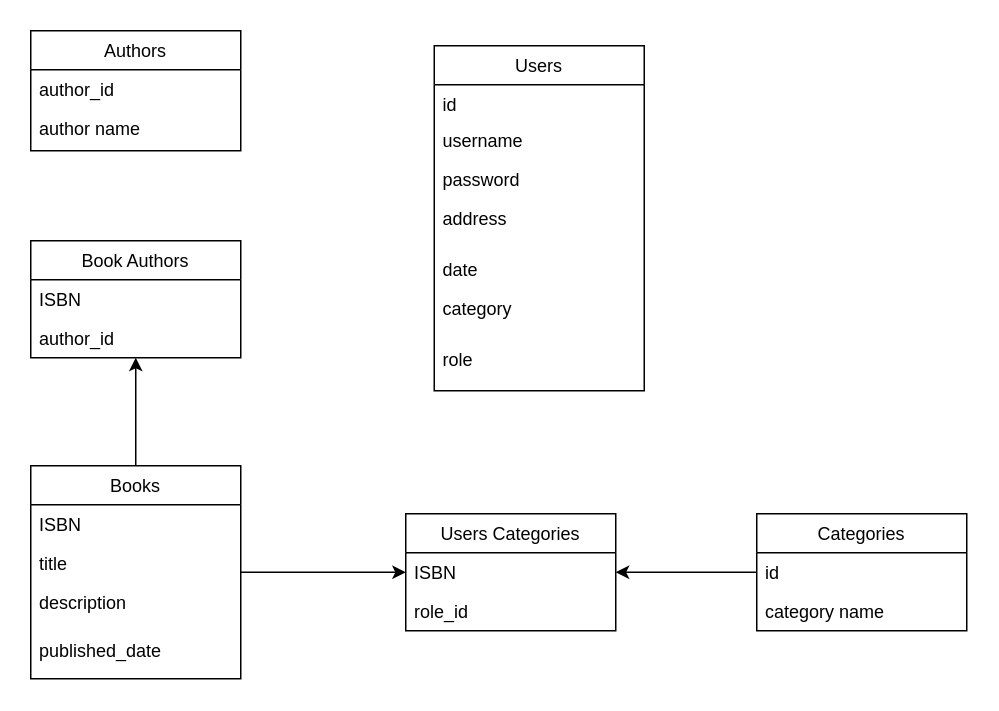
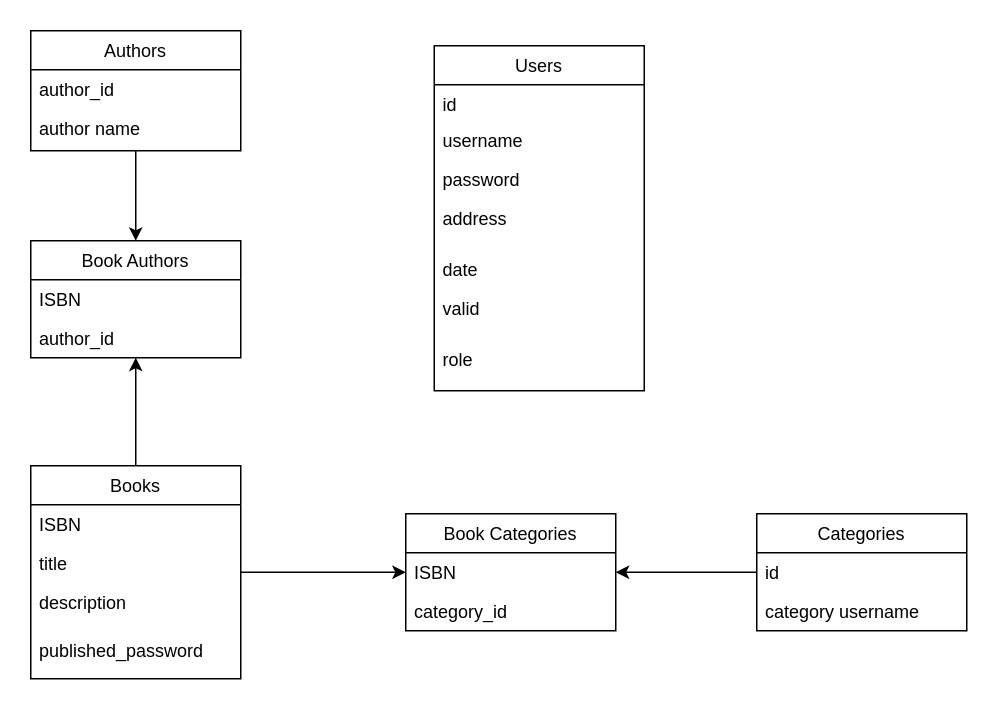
  <mxCell id="0" />
  <mxCell id="1" parent="0" />
  <mxCell id="2" value="" style="group" vertex="1" connectable="0" parent="1"><mxGeometry x="20" y="20" width="624" height="432" as="geometry" /></mxCell>
  <mxCell id="3" value="Books" style="swimlane;fontStyle=0;childLayout=stackLayout;horizontal=1;startSize=26;fillColor=none;horizontalStack=0;resizeParent=1;resizeParentMax=0;resizeLast=0;collapsible=1;marginBottom=0;" parent="2" vertex="1"><mxGeometry y="290" width="140" height="142" as="geometry" /></mxCell>
  <mxCell id="4" value="ISBN" style="text;strokeColor=none;fillColor=none;align=left;verticalAlign=top;spacingLeft=4;spacingRight=4;overflow=hidden;rotatable=0;points=[[0,0.5],[1,0.5]];portConstraint=eastwest;" parent="3" vertex="1"><mxGeometry y="26" width="140" height="26" as="geometry" /></mxCell>
  <mxCell id="5" value="title" style="text;strokeColor=none;fillColor=none;align=left;verticalAlign=top;spacingLeft=4;spacingRight=4;overflow=hidden;rotatable=0;points=[[0,0.5],[1,0.5]];portConstraint=eastwest;" parent="3" vertex="1"><mxGeometry y="52" width="140" height="26" as="geometry" /></mxCell>
  <mxCell id="6" value="description" style="text;strokeColor=none;fillColor=none;align=left;verticalAlign=top;spacingLeft=4;spacingRight=4;overflow=hidden;rotatable=0;points=[[0,0.5],[1,0.5]];portConstraint=eastwest;" parent="3" vertex="1"><mxGeometry y="78" width="140" height="32" as="geometry" /></mxCell>
- <mxCell id="7" value="published_date" style="text;strokeColor=none;fillColor=none;align=left;verticalAlign=top;spacingLeft=4;spacingRight=4;overflow=hidden;rotatable=0;points=[[0,0.5],[1,0.5]];portConstraint=eastwest;" vertex="1" parent="3"><mxGeometry y="110" width="140" height="32" as="geometry" /></mxCell>
+ <mxCell id="7" value="published_password" style="text;strokeColor=none;fillColor=none;align=left;verticalAlign=top;spacingLeft=4;spacingRight=4;overflow=hidden;rotatable=0;points=[[0,0.5],[1,0.5]];portConstraint=eastwest;" vertex="1" parent="3"><mxGeometry y="110" width="140" height="32" as="geometry" /></mxCell>
  <mxCell id="8" value="Authors" style="swimlane;fontStyle=0;childLayout=stackLayout;horizontal=1;startSize=26;fillColor=none;horizontalStack=0;resizeParent=1;resizeParentMax=0;resizeLast=0;collapsible=1;marginBottom=0;" parent="2" vertex="1"><mxGeometry width="140" height="80" as="geometry" /></mxCell>
  <mxCell id="9" value="author_id" style="text;strokeColor=none;fillColor=none;align=left;verticalAlign=top;spacingLeft=4;spacingRight=4;overflow=hidden;rotatable=0;points=[[0,0.5],[1,0.5]];portConstraint=eastwest;" parent="8" vertex="1"><mxGeometry y="26" width="140" height="26" as="geometry" /></mxCell>
  <mxCell id="10" value="author name" style="text;strokeColor=none;fillColor=none;align=left;verticalAlign=top;spacingLeft=4;spacingRight=4;overflow=hidden;rotatable=0;points=[[0,0.5],[1,0.5]];portConstraint=eastwest;" parent="8" vertex="1"><mxGeometry y="52" width="140" height="28" as="geometry" /></mxCell>
  <mxCell id="11" value="Categories" style="swimlane;fontStyle=0;childLayout=stackLayout;horizontal=1;startSize=26;fillColor=none;horizontalStack=0;resizeParent=1;resizeParentMax=0;resizeLast=0;collapsible=1;marginBottom=0;" parent="2" vertex="1"><mxGeometry x="484" y="322" width="140" height="78" as="geometry" /></mxCell>
  <mxCell id="12" value="id" style="text;strokeColor=none;fillColor=none;align=left;verticalAlign=top;spacingLeft=4;spacingRight=4;overflow=hidden;rotatable=0;points=[[0,0.5],[1,0.5]];portConstraint=eastwest;" parent="11" vertex="1"><mxGeometry y="26" width="140" height="26" as="geometry" /></mxCell>
- <mxCell id="13" value="category name" style="text;strokeColor=none;fillColor=none;align=left;verticalAlign=top;spacingLeft=4;spacingRight=4;overflow=hidden;rotatable=0;points=[[0,0.5],[1,0.5]];portConstraint=eastwest;" parent="11" vertex="1"><mxGeometry y="52" width="140" height="26" as="geometry" /></mxCell>
+ <mxCell id="13" value="category username" style="text;strokeColor=none;fillColor=none;align=left;verticalAlign=top;spacingLeft=4;spacingRight=4;overflow=hidden;rotatable=0;points=[[0,0.5],[1,0.5]];portConstraint=eastwest;" parent="11" vertex="1"><mxGeometry y="52" width="140" height="26" as="geometry" /></mxCell>
  <mxCell id="14" value="Users" style="swimlane;fontStyle=0;childLayout=stackLayout;horizontal=1;startSize=26;fillColor=none;horizontalStack=0;resizeParent=1;resizeParentMax=0;resizeLast=0;collapsible=1;marginBottom=0;" parent="2" vertex="1"><mxGeometry x="269" y="10" width="140" height="230" as="geometry" /></mxCell>
  <mxCell id="15" value="id" style="text;strokeColor=none;fillColor=none;align=left;verticalAlign=top;spacingLeft=4;spacingRight=4;overflow=hidden;rotatable=0;points=[[0,0.5],[1,0.5]];portConstraint=eastwest;" parent="14" vertex="1"><mxGeometry y="26" width="140" height="24" as="geometry" /></mxCell>
  <mxCell id="16" value="username" style="text;strokeColor=none;fillColor=none;align=left;verticalAlign=top;spacingLeft=4;spacingRight=4;overflow=hidden;rotatable=0;points=[[0,0.5],[1,0.5]];portConstraint=eastwest;" parent="14" vertex="1"><mxGeometry y="50" width="140" height="26" as="geometry" /></mxCell>
  <mxCell id="17" value="password" style="text;strokeColor=none;fillColor=none;align=left;verticalAlign=top;spacingLeft=4;spacingRight=4;overflow=hidden;rotatable=0;points=[[0,0.5],[1,0.5]];portConstraint=eastwest;" vertex="1" parent="14"><mxGeometry y="76" width="140" height="26" as="geometry" /></mxCell>
  <mxCell id="18" value="address" style="text;strokeColor=none;fillColor=none;align=left;verticalAlign=top;spacingLeft=4;spacingRight=4;overflow=hidden;rotatable=0;points=[[0,0.5],[1,0.5]];portConstraint=eastwest;" parent="14" vertex="1"><mxGeometry y="102" width="140" height="34" as="geometry" /></mxCell>
  <mxCell id="19" value="date" style="text;strokeColor=none;fillColor=none;align=left;verticalAlign=top;spacingLeft=4;spacingRight=4;overflow=hidden;rotatable=0;points=[[0,0.5],[1,0.5]];portConstraint=eastwest;" vertex="1" parent="14"><mxGeometry y="136" width="140" height="26" as="geometry" /></mxCell>
- <mxCell id="20" value="category" style="text;strokeColor=none;fillColor=none;align=left;verticalAlign=top;spacingLeft=4;spacingRight=4;overflow=hidden;rotatable=0;points=[[0,0.5],[1,0.5]];portConstraint=eastwest;" vertex="1" parent="14"><mxGeometry y="162" width="140" height="34" as="geometry" /></mxCell>
+ <mxCell id="20" value="valid" style="text;strokeColor=none;fillColor=none;align=left;verticalAlign=top;spacingLeft=4;spacingRight=4;overflow=hidden;rotatable=0;points=[[0,0.5],[1,0.5]];portConstraint=eastwest;" vertex="1" parent="14"><mxGeometry y="162" width="140" height="34" as="geometry" /></mxCell>
  <mxCell id="21" value="role" style="text;strokeColor=none;fillColor=none;align=left;verticalAlign=top;spacingLeft=4;spacingRight=4;overflow=hidden;rotatable=0;points=[[0,0.5],[1,0.5]];portConstraint=eastwest;" vertex="1" parent="14"><mxGeometry y="196" width="140" height="34" as="geometry" /></mxCell>
  <mxCell id="22" value="Book Authors" style="swimlane;fontStyle=0;childLayout=stackLayout;horizontal=1;startSize=26;fillColor=none;horizontalStack=0;resizeParent=1;resizeParentMax=0;resizeLast=0;collapsible=1;marginBottom=0;" vertex="1" parent="2"><mxGeometry y="140" width="140" height="78" as="geometry" /></mxCell>
  <mxCell id="23" value="ISBN" style="text;strokeColor=none;fillColor=none;align=left;verticalAlign=top;spacingLeft=4;spacingRight=4;overflow=hidden;rotatable=0;points=[[0,0.5],[1,0.5]];portConstraint=eastwest;" vertex="1" parent="22"><mxGeometry y="26" width="140" height="26" as="geometry" /></mxCell>
  <mxCell id="24" value="author_id" style="text;strokeColor=none;fillColor=none;align=left;verticalAlign=top;spacingLeft=4;spacingRight=4;overflow=hidden;rotatable=0;points=[[0,0.5],[1,0.5]];portConstraint=eastwest;" vertex="1" parent="22"><mxGeometry y="52" width="140" height="26" as="geometry" /></mxCell>
  <mxCell id="25" value="" style="edgeStyle=orthogonalEdgeStyle;rounded=0;orthogonalLoop=1;jettySize=auto;html=1;" edge="1" parent="2" source="3" target="24"><mxGeometry relative="1" as="geometry"><Array as="points"><mxPoint x="70" y="259" /><mxPoint x="70" y="259" /></Array></mxGeometry></mxCell>
- <mxCell id="27" value="Users Categories" style="swimlane;fontStyle=0;childLayout=stackLayout;horizontal=1;startSize=26;fillColor=none;horizontalStack=0;resizeParent=1;resizeParentMax=0;resizeLast=0;collapsible=1;marginBottom=0;" vertex="1" parent="2"><mxGeometry x="250" y="322" width="140" height="78" as="geometry" /></mxCell>
+ <mxCell id="26" value="" style="edgeStyle=orthogonalEdgeStyle;rounded=0;orthogonalLoop=1;jettySize=auto;html=1;entryX=0.5;entryY=0;entryDx=0;entryDy=0;" edge="1" parent="2" source="8" target="22"><mxGeometry relative="1" as="geometry"><mxPoint x="70" y="218" as="targetPoint" /></mxGeometry></mxCell>
+ <mxCell id="27" value="Book Categories" style="swimlane;fontStyle=0;childLayout=stackLayout;horizontal=1;startSize=26;fillColor=none;horizontalStack=0;resizeParent=1;resizeParentMax=0;resizeLast=0;collapsible=1;marginBottom=0;" vertex="1" parent="2"><mxGeometry x="250" y="322" width="140" height="78" as="geometry" /></mxCell>
  <mxCell id="28" value="ISBN" style="text;strokeColor=none;fillColor=none;align=left;verticalAlign=top;spacingLeft=4;spacingRight=4;overflow=hidden;rotatable=0;points=[[0,0.5],[1,0.5]];portConstraint=eastwest;" vertex="1" parent="27"><mxGeometry y="26" width="140" height="26" as="geometry" /></mxCell>
- <mxCell id="29" value="role_id" style="text;strokeColor=none;fillColor=none;align=left;verticalAlign=top;spacingLeft=4;spacingRight=4;overflow=hidden;rotatable=0;points=[[0,0.5],[1,0.5]];portConstraint=eastwest;" vertex="1" parent="27"><mxGeometry y="52" width="140" height="26" as="geometry" /></mxCell>
+ <mxCell id="29" value="category_id" style="text;strokeColor=none;fillColor=none;align=left;verticalAlign=top;spacingLeft=4;spacingRight=4;overflow=hidden;rotatable=0;points=[[0,0.5],[1,0.5]];portConstraint=eastwest;" vertex="1" parent="27"><mxGeometry y="52" width="140" height="26" as="geometry" /></mxCell>
  <mxCell id="30" value="" style="edgeStyle=orthogonalEdgeStyle;rounded=0;orthogonalLoop=1;jettySize=auto;html=1;entryX=0;entryY=0.5;entryDx=0;entryDy=0;" edge="1" parent="2" source="3" target="28"><mxGeometry relative="1" as="geometry"><mxPoint x="220" y="361" as="targetPoint" /></mxGeometry></mxCell>
  <mxCell id="31" value="" style="edgeStyle=orthogonalEdgeStyle;rounded=0;orthogonalLoop=1;jettySize=auto;html=1;entryX=1;entryY=0.5;entryDx=0;entryDy=0;" edge="1" parent="2" source="11" target="28"><mxGeometry relative="1" as="geometry"><mxPoint x="420" y="339" as="targetPoint" /></mxGeometry></mxCell>
